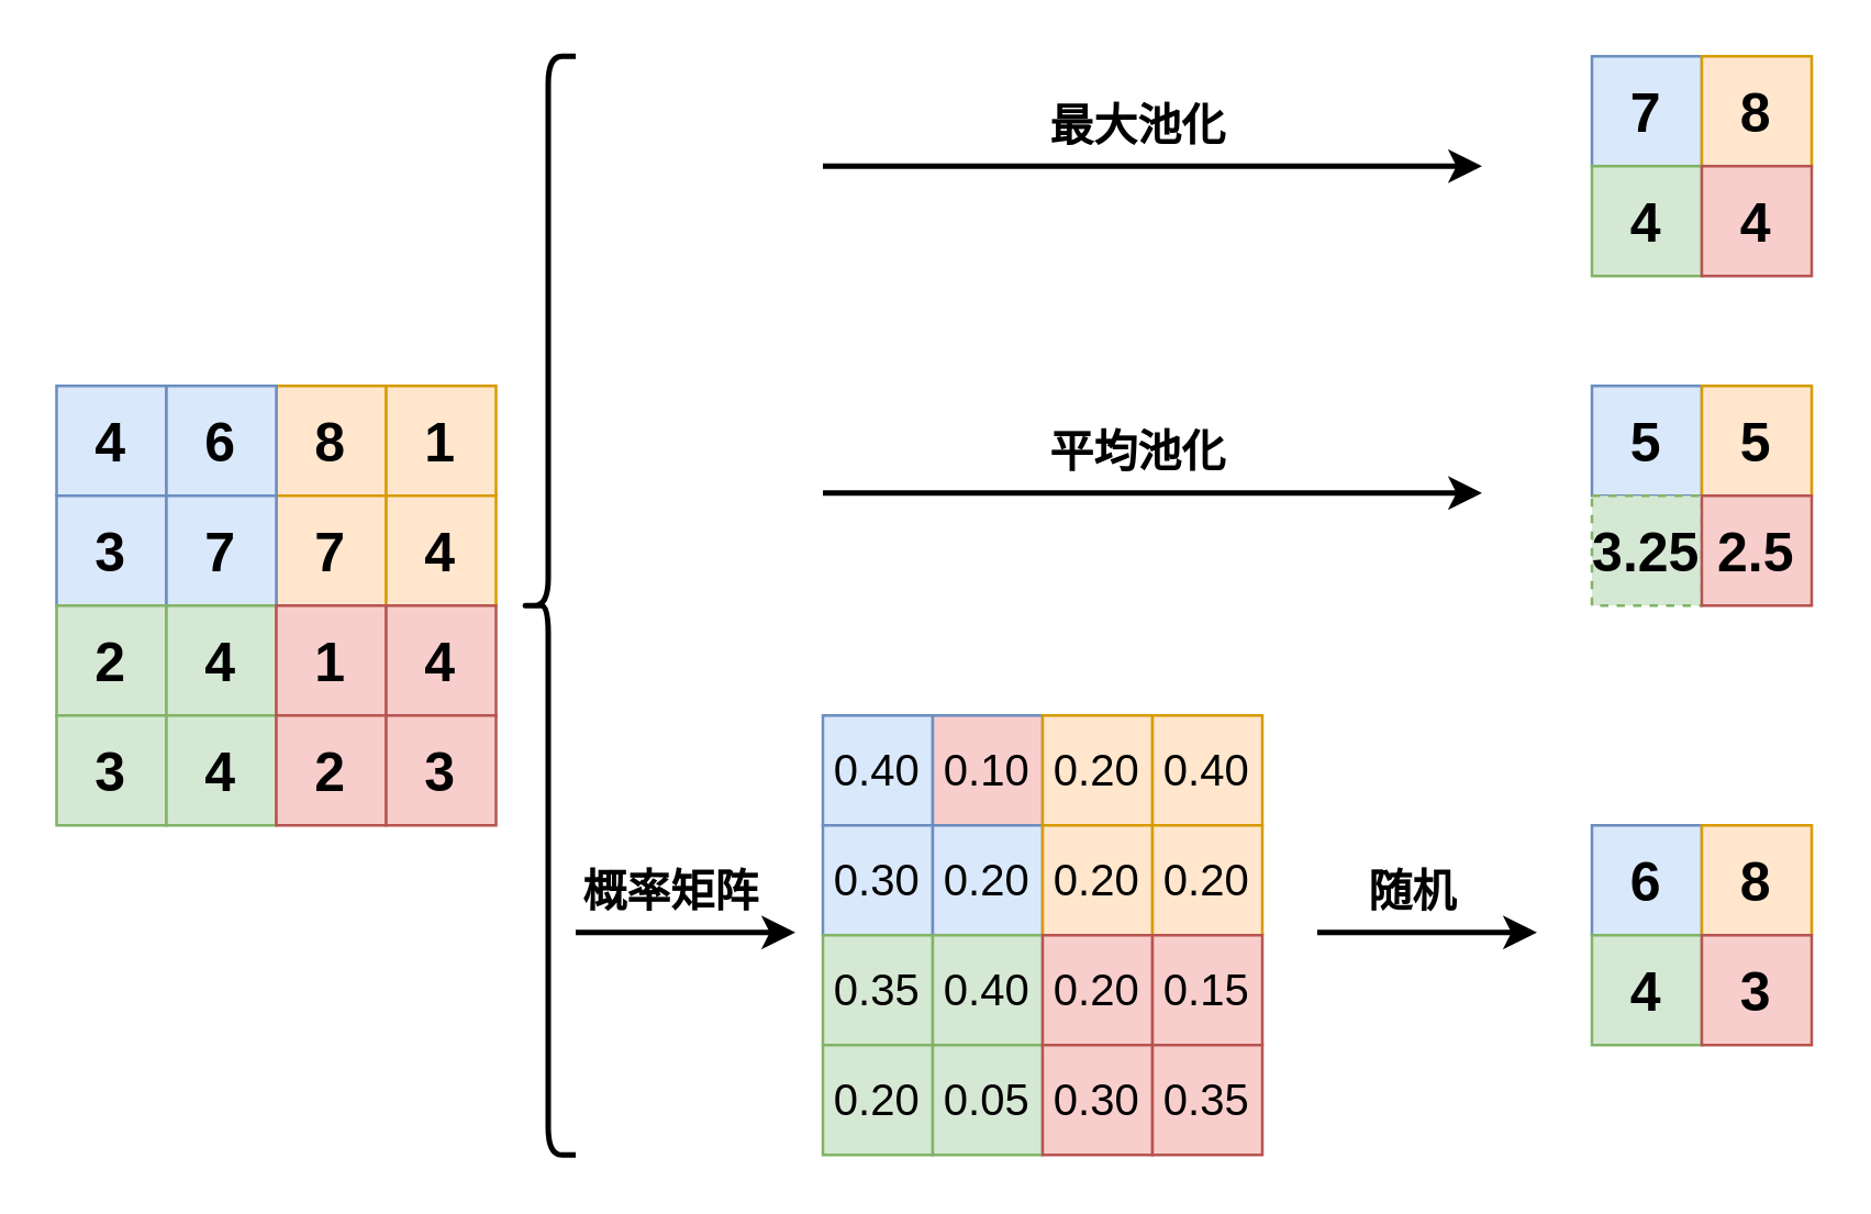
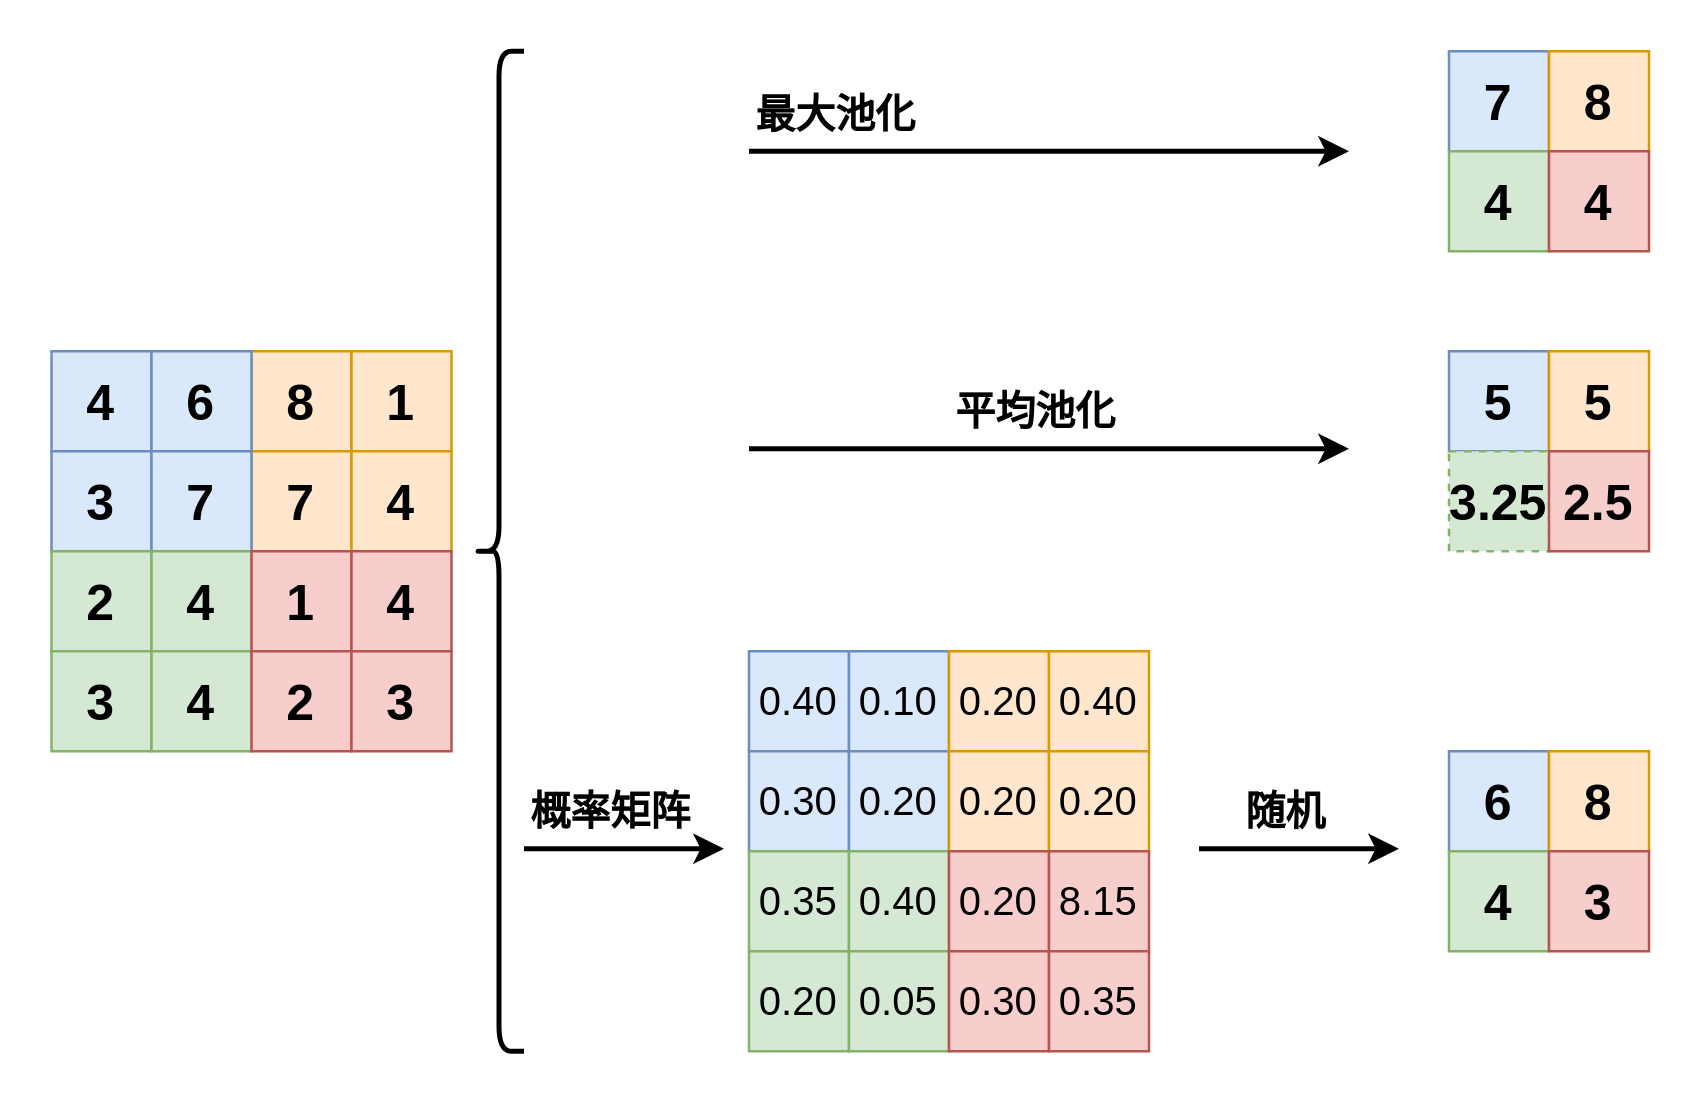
  <mxCell id="0" />
  <mxCell id="1" parent="0" />
  <mxCell id="2" value="&lt;b&gt;&lt;font style=&quot;font-size: 20px;&quot;&gt;8&lt;/font&gt;&lt;/b&gt;" style="whiteSpace=wrap;html=1;aspect=fixed;fillColor=#ffe6cc;strokeColor=#d79b00;" vertex="1" parent="1"><mxGeometry x="100" y="140" width="40" height="40" as="geometry" /></mxCell>
  <mxCell id="3" value="&lt;b&gt;&lt;font style=&quot;font-size: 20px;&quot;&gt;1&lt;/font&gt;&lt;/b&gt;" style="whiteSpace=wrap;html=1;aspect=fixed;fillColor=#ffe6cc;strokeColor=#d79b00;" vertex="1" parent="1"><mxGeometry x="140" y="140" width="40" height="40" as="geometry" /></mxCell>
  <mxCell id="4" value="&lt;b&gt;&lt;font style=&quot;font-size: 20px;&quot;&gt;7&lt;/font&gt;&lt;/b&gt;" style="whiteSpace=wrap;html=1;aspect=fixed;fillColor=#ffe6cc;strokeColor=#d79b00;" vertex="1" parent="1"><mxGeometry x="100" y="180" width="40" height="40" as="geometry" /></mxCell>
  <mxCell id="5" value="&lt;b&gt;&lt;font style=&quot;font-size: 20px;&quot;&gt;4&lt;/font&gt;&lt;/b&gt;" style="whiteSpace=wrap;html=1;aspect=fixed;fillColor=#ffe6cc;strokeColor=#d79b00;" vertex="1" parent="1"><mxGeometry x="140" y="180" width="40" height="40" as="geometry" /></mxCell>
  <mxCell id="6" value="&lt;b&gt;&lt;font style=&quot;font-size: 20px;&quot;&gt;4&lt;/font&gt;&lt;/b&gt;" style="whiteSpace=wrap;html=1;aspect=fixed;fillColor=#dae8fc;strokeColor=#6c8ebf;" vertex="1" parent="1"><mxGeometry y="140" width="40" height="40" as="geometry" x="20" /></mxCell>
  <mxCell id="7" value="&lt;b&gt;&lt;font style=&quot;font-size: 20px;&quot;&gt;6&lt;/font&gt;&lt;/b&gt;" style="whiteSpace=wrap;html=1;aspect=fixed;fillColor=#dae8fc;strokeColor=#6c8ebf;" vertex="1" parent="1"><mxGeometry x="60" y="140" width="40" height="40" as="geometry" /></mxCell>
  <mxCell id="8" value="&lt;b&gt;&lt;font style=&quot;font-size: 20px;&quot;&gt;3&lt;/font&gt;&lt;/b&gt;" style="whiteSpace=wrap;html=1;aspect=fixed;fillColor=#dae8fc;strokeColor=#6c8ebf;" vertex="1" parent="1"><mxGeometry y="180" width="40" height="40" as="geometry" x="20" /></mxCell>
  <mxCell id="9" value="&lt;b&gt;&lt;font style=&quot;font-size: 20px;&quot;&gt;7&lt;/font&gt;&lt;/b&gt;" style="whiteSpace=wrap;html=1;aspect=fixed;fillColor=#dae8fc;strokeColor=#6c8ebf;" vertex="1" parent="1"><mxGeometry x="60" y="180" width="40" height="40" as="geometry" /></mxCell>
  <mxCell id="10" value="&lt;b&gt;&lt;font style=&quot;font-size: 20px;&quot;&gt;2&lt;/font&gt;&lt;/b&gt;" style="whiteSpace=wrap;html=1;aspect=fixed;fillColor=#d5e8d4;strokeColor=#82b366;" vertex="1" parent="1"><mxGeometry y="220" width="40" height="40" as="geometry" x="20" /></mxCell>
  <mxCell id="11" value="&lt;b&gt;&lt;font style=&quot;font-size: 20px;&quot;&gt;4&lt;/font&gt;&lt;/b&gt;" style="whiteSpace=wrap;html=1;aspect=fixed;fillColor=#d5e8d4;strokeColor=#82b366;" vertex="1" parent="1"><mxGeometry x="60" y="220" width="40" height="40" as="geometry" /></mxCell>
  <mxCell id="12" value="&lt;b&gt;&lt;font style=&quot;font-size: 20px;&quot;&gt;3&lt;/font&gt;&lt;/b&gt;" style="whiteSpace=wrap;html=1;aspect=fixed;fillColor=#d5e8d4;strokeColor=#82b366;" vertex="1" parent="1"><mxGeometry y="260" width="40" height="40" as="geometry" x="20" /></mxCell>
  <mxCell id="13" value="&lt;b&gt;&lt;font style=&quot;font-size: 20px;&quot;&gt;4&lt;/font&gt;&lt;/b&gt;" style="whiteSpace=wrap;html=1;aspect=fixed;fillColor=#d5e8d4;strokeColor=#82b366;" vertex="1" parent="1"><mxGeometry x="60" y="260" width="40" height="40" as="geometry" /></mxCell>
  <mxCell id="14" value="&lt;b&gt;&lt;font style=&quot;font-size: 20px;&quot;&gt;1&lt;/font&gt;&lt;/b&gt;" style="whiteSpace=wrap;html=1;aspect=fixed;fillColor=#f8cecc;strokeColor=#b85450;" vertex="1" parent="1"><mxGeometry x="100" y="220" width="40" height="40" as="geometry" /></mxCell>
  <mxCell id="15" value="&lt;b&gt;&lt;font style=&quot;font-size: 20px;&quot;&gt;4&lt;/font&gt;&lt;/b&gt;" style="whiteSpace=wrap;html=1;aspect=fixed;fillColor=#f8cecc;strokeColor=#b85450;" vertex="1" parent="1"><mxGeometry x="140" y="220" width="40" height="40" as="geometry" /></mxCell>
  <mxCell id="16" value="&lt;b&gt;&lt;font style=&quot;font-size: 20px;&quot;&gt;2&lt;/font&gt;&lt;/b&gt;" style="whiteSpace=wrap;html=1;aspect=fixed;fillColor=#f8cecc;strokeColor=#b85450;" vertex="1" parent="1"><mxGeometry x="100" y="260" width="40" height="40" as="geometry" /></mxCell>
  <mxCell id="17" value="&lt;b&gt;&lt;font style=&quot;font-size: 20px;&quot;&gt;3&lt;/font&gt;&lt;/b&gt;" style="whiteSpace=wrap;html=1;aspect=fixed;fillColor=#f8cecc;strokeColor=#b85450;" vertex="1" parent="1"><mxGeometry x="140" y="260" width="40" height="40" as="geometry" /></mxCell>
  <mxCell id="18" value="&lt;font style=&quot;font-size: 16px;&quot;&gt;0.40&lt;/font&gt;" style="whiteSpace=wrap;html=1;aspect=fixed;fillColor=#dae8fc;strokeColor=#6c8ebf;" vertex="1" parent="1"><mxGeometry x="299" y="260" width="40" height="40" as="geometry" /></mxCell>
- <mxCell id="19" value="&lt;font style=&quot;font-size: 16px;&quot;&gt;0.10&lt;/font&gt;" style="whiteSpace=wrap;html=1;aspect=fixed;fillColor=#f8cecc;strokeColor=#6c8ebf;" vertex="1" parent="1"><mxGeometry x="339" y="260" width="40" height="40" as="geometry" /></mxCell>
+ <mxCell id="19" value="&lt;font style=&quot;font-size: 16px;&quot;&gt;0.10&lt;/font&gt;" style="whiteSpace=wrap;html=1;aspect=fixed;fillColor=#dae8fc;strokeColor=#6c8ebf;" vertex="1" parent="1"><mxGeometry x="339" y="260" width="40" height="40" as="geometry" /></mxCell>
  <mxCell id="20" value="&lt;font style=&quot;font-size: 16px;&quot;&gt;0.30&lt;/font&gt;" style="whiteSpace=wrap;html=1;aspect=fixed;fillColor=#dae8fc;strokeColor=#6c8ebf;" vertex="1" parent="1"><mxGeometry x="299" y="300" width="40" height="40" as="geometry" /></mxCell>
  <mxCell id="21" value="&lt;font style=&quot;font-size: 16px;&quot;&gt;0.20&lt;/font&gt;" style="whiteSpace=wrap;html=1;aspect=fixed;fillColor=#dae8fc;strokeColor=#6c8ebf;" vertex="1" parent="1"><mxGeometry x="339" y="300" width="40" height="40" as="geometry" /></mxCell>
  <mxCell id="22" value="&lt;font style=&quot;font-size: 16px;&quot;&gt;0.20&lt;/font&gt;" style="whiteSpace=wrap;html=1;aspect=fixed;fillColor=#ffe6cc;strokeColor=#d79b00;" vertex="1" parent="1"><mxGeometry x="379" y="260" width="40" height="40" as="geometry" /></mxCell>
  <mxCell id="23" value="&lt;font style=&quot;font-size: 16px;&quot;&gt;0.40&lt;/font&gt;" style="whiteSpace=wrap;html=1;aspect=fixed;fillColor=#ffe6cc;strokeColor=#d79b00;" vertex="1" parent="1"><mxGeometry x="419" y="260" width="40" height="40" as="geometry" /></mxCell>
  <mxCell id="24" value="&lt;font style=&quot;font-size: 16px;&quot;&gt;0.20&lt;/font&gt;" style="whiteSpace=wrap;html=1;aspect=fixed;fillColor=#ffe6cc;strokeColor=#d79b00;" vertex="1" parent="1"><mxGeometry x="379" y="300" width="40" height="40" as="geometry" /></mxCell>
  <mxCell id="25" value="&lt;font style=&quot;font-size: 16px;&quot;&gt;0.20&lt;/font&gt;" style="whiteSpace=wrap;html=1;aspect=fixed;fillColor=#ffe6cc;strokeColor=#d79b00;" vertex="1" parent="1"><mxGeometry x="419" y="300" width="40" height="40" as="geometry" /></mxCell>
  <mxCell id="26" value="&lt;font style=&quot;font-size: 16px;&quot;&gt;0.35&lt;/font&gt;" style="whiteSpace=wrap;html=1;aspect=fixed;fillColor=#d5e8d4;strokeColor=#82b366;" vertex="1" parent="1"><mxGeometry x="299" y="340" width="40" height="40" as="geometry" /></mxCell>
  <mxCell id="27" value="&lt;font style=&quot;font-size: 16px;&quot;&gt;0.40&lt;/font&gt;" style="whiteSpace=wrap;html=1;aspect=fixed;fillColor=#d5e8d4;strokeColor=#82b366;" vertex="1" parent="1"><mxGeometry x="339" y="340" width="40" height="40" as="geometry" /></mxCell>
  <mxCell id="28" value="&lt;font style=&quot;font-size: 16px;&quot;&gt;0.20&lt;/font&gt;" style="whiteSpace=wrap;html=1;aspect=fixed;fillColor=#d5e8d4;strokeColor=#82b366;" vertex="1" parent="1"><mxGeometry x="299" y="380" width="40" height="40" as="geometry" /></mxCell>
  <mxCell id="29" value="&lt;font style=&quot;font-size: 16px;&quot;&gt;0.05&lt;/font&gt;" style="whiteSpace=wrap;html=1;aspect=fixed;fillColor=#d5e8d4;strokeColor=#82b366;" vertex="1" parent="1"><mxGeometry x="339" y="380" width="40" height="40" as="geometry" /></mxCell>
  <mxCell id="30" value="&lt;font style=&quot;font-size: 16px;&quot;&gt;0.20&lt;/font&gt;" style="whiteSpace=wrap;html=1;aspect=fixed;fillColor=#f8cecc;strokeColor=#b85450;" vertex="1" parent="1"><mxGeometry x="379" y="340" width="40" height="40" as="geometry" /></mxCell>
- <mxCell id="31" value="&lt;font style=&quot;font-size: 16px;&quot;&gt;0.15&lt;/font&gt;" style="whiteSpace=wrap;html=1;aspect=fixed;fillColor=#f8cecc;strokeColor=#b85450;" vertex="1" parent="1"><mxGeometry x="419" y="340" width="40" height="40" as="geometry" /></mxCell>
+ <mxCell id="31" value="&lt;font style=&quot;font-size: 16px;&quot;&gt;8.15&lt;/font&gt;" style="whiteSpace=wrap;html=1;aspect=fixed;fillColor=#f8cecc;strokeColor=#b85450;" vertex="1" parent="1"><mxGeometry x="419" y="340" width="40" height="40" as="geometry" /></mxCell>
  <mxCell id="32" value="&lt;font style=&quot;font-size: 16px;&quot;&gt;0.30&lt;/font&gt;" style="whiteSpace=wrap;html=1;aspect=fixed;fillColor=#f8cecc;strokeColor=#b85450;" vertex="1" parent="1"><mxGeometry x="379" y="380" width="40" height="40" as="geometry" /></mxCell>
  <mxCell id="33" value="&lt;font style=&quot;font-size: 16px;&quot;&gt;0.35&lt;/font&gt;" style="whiteSpace=wrap;html=1;aspect=fixed;fillColor=#f8cecc;strokeColor=#b85450;" vertex="1" parent="1"><mxGeometry x="419" y="380" width="40" height="40" as="geometry" /></mxCell>
  <mxCell id="34" value="&lt;b&gt;&lt;font style=&quot;font-size: 20px;&quot;&gt;6&lt;/font&gt;&lt;/b&gt;" style="whiteSpace=wrap;html=1;aspect=fixed;fillColor=#dae8fc;strokeColor=#6c8ebf;" vertex="1" parent="1"><mxGeometry x="579" y="300" width="40" height="40" as="geometry" /></mxCell>
  <mxCell id="35" value="&lt;b&gt;&lt;font style=&quot;font-size: 20px;&quot;&gt;8&lt;/font&gt;&lt;/b&gt;" style="whiteSpace=wrap;html=1;aspect=fixed;fillColor=#ffe6cc;strokeColor=#d79b00;" vertex="1" parent="1"><mxGeometry x="619" y="300" width="40" height="40" as="geometry" /></mxCell>
  <mxCell id="36" value="&lt;b&gt;&lt;font style=&quot;font-size: 20px;&quot;&gt;4&lt;/font&gt;&lt;/b&gt;" style="whiteSpace=wrap;html=1;aspect=fixed;fillColor=#d5e8d4;strokeColor=#82b366;" vertex="1" parent="1"><mxGeometry x="579" y="340" width="40" height="40" as="geometry" /></mxCell>
  <mxCell id="37" value="&lt;b&gt;&lt;font style=&quot;font-size: 20px;&quot;&gt;3&lt;/font&gt;&lt;/b&gt;" style="whiteSpace=wrap;html=1;aspect=fixed;fillColor=#f8cecc;strokeColor=#b85450;" vertex="1" parent="1"><mxGeometry x="619" y="340" width="40" height="40" as="geometry" /></mxCell>
  <mxCell id="38" value="&lt;b&gt;&lt;font style=&quot;font-size: 20px;&quot;&gt;5&lt;/font&gt;&lt;/b&gt;" style="whiteSpace=wrap;html=1;aspect=fixed;fillColor=#dae8fc;strokeColor=#6c8ebf;" vertex="1" parent="1"><mxGeometry x="579" y="140" width="40" height="40" as="geometry" /></mxCell>
  <mxCell id="39" value="&lt;b&gt;&lt;font style=&quot;font-size: 20px;&quot;&gt;5&lt;/font&gt;&lt;/b&gt;" style="whiteSpace=wrap;html=1;aspect=fixed;fillColor=#ffe6cc;strokeColor=#d79b00;" vertex="1" parent="1"><mxGeometry x="619" y="140" width="40" height="40" as="geometry" /></mxCell>
  <mxCell id="40" value="&lt;span style=&quot;font-size: 20px;&quot;&gt;&lt;b&gt;3.25&lt;/b&gt;&lt;/span&gt;" style="whiteSpace=wrap;html=1;aspect=fixed;fillColor=#d5e8d4;strokeColor=#82b366;dashed=1;" vertex="1" parent="1"><mxGeometry x="579" y="180" width="40" height="40" as="geometry" /></mxCell>
  <mxCell id="41" value="&lt;b&gt;&lt;font style=&quot;font-size: 20px;&quot;&gt;2.5&lt;/font&gt;&lt;/b&gt;" style="whiteSpace=wrap;html=1;aspect=fixed;fillColor=#f8cecc;strokeColor=#b85450;" vertex="1" parent="1"><mxGeometry x="619" y="180" width="40" height="40" as="geometry" /></mxCell>
  <mxCell id="42" value="&lt;b&gt;&lt;font style=&quot;font-size: 20px;&quot;&gt;7&lt;/font&gt;&lt;/b&gt;" style="whiteSpace=wrap;html=1;aspect=fixed;fillColor=#dae8fc;strokeColor=#6c8ebf;" vertex="1" parent="1"><mxGeometry x="579" y="20" width="40" height="40" as="geometry" /></mxCell>
  <mxCell id="43" value="&lt;b&gt;&lt;font style=&quot;font-size: 20px;&quot;&gt;8&lt;/font&gt;&lt;/b&gt;" style="whiteSpace=wrap;html=1;aspect=fixed;fillColor=#ffe6cc;strokeColor=#d79b00;" vertex="1" parent="1"><mxGeometry x="619" y="20" width="40" height="40" as="geometry" /></mxCell>
  <mxCell id="44" value="&lt;b&gt;&lt;font style=&quot;font-size: 20px;&quot;&gt;4&lt;/font&gt;&lt;/b&gt;" style="whiteSpace=wrap;html=1;aspect=fixed;fillColor=#d5e8d4;strokeColor=#82b366;" vertex="1" parent="1"><mxGeometry x="579" y="60" width="40" height="40" as="geometry" /></mxCell>
  <mxCell id="45" value="&lt;b&gt;&lt;font style=&quot;font-size: 20px;&quot;&gt;4&lt;/font&gt;&lt;/b&gt;" style="whiteSpace=wrap;html=1;aspect=fixed;fillColor=#f8cecc;strokeColor=#b85450;" vertex="1" parent="1"><mxGeometry x="619" y="60" width="40" height="40" as="geometry" /></mxCell>
  <mxCell id="46" value="" style="endArrow=classic;html=1;rounded=0;strokeWidth=2;" edge="1" parent="1"><mxGeometry width="50" height="50" relative="1" as="geometry"><mxPoint x="299" y="60" as="sourcePoint" /><mxPoint x="539" y="60" as="targetPoint" /></mxGeometry></mxCell>
- <mxCell id="47" value="&lt;b&gt;&lt;font style=&quot;font-size: 16px;&quot;&gt;最大池化&lt;/font&gt;&lt;/b&gt;" style="text;html=1;strokeColor=none;fillColor=none;align=center;verticalAlign=middle;whiteSpace=wrap;rounded=0;" vertex="1" parent="1"><mxGeometry x="379" y="30" width="70" height="30" as="geometry" /></mxCell>
+ <mxCell id="47" value="&lt;b&gt;&lt;font style=&quot;font-size: 16px;&quot;&gt;最大池化&lt;/font&gt;&lt;/b&gt;" style="text;html=1;strokeColor=none;fillColor=none;align=center;verticalAlign=middle;whiteSpace=wrap;rounded=0;" vertex="1" parent="1"><mxGeometry x="299" y="30" width="70" height="30" as="geometry" /></mxCell>
  <mxCell id="48" value="" style="endArrow=classic;html=1;rounded=0;strokeWidth=2;" edge="1" parent="1"><mxGeometry width="50" height="50" relative="1" as="geometry"><mxPoint x="299" y="179" as="sourcePoint" /><mxPoint x="539" y="179" as="targetPoint" /></mxGeometry></mxCell>
  <mxCell id="49" value="&lt;b&gt;&lt;font style=&quot;font-size: 16px;&quot;&gt;平均池化&lt;/font&gt;&lt;/b&gt;" style="text;html=1;strokeColor=none;fillColor=none;align=center;verticalAlign=middle;whiteSpace=wrap;rounded=0;" vertex="1" parent="1"><mxGeometry x="379" y="149" width="70" height="30" as="geometry" /></mxCell>
  <mxCell id="50" value="" style="endArrow=classic;html=1;rounded=0;strokeWidth=2;" edge="1" parent="1"><mxGeometry width="50" height="50" relative="1" as="geometry"><mxPoint x="479" y="339" as="sourcePoint" /><mxPoint x="559" y="339" as="targetPoint" /></mxGeometry></mxCell>
  <mxCell id="51" value="&lt;b&gt;&lt;font style=&quot;font-size: 16px;&quot;&gt;随机&lt;/font&gt;&lt;/b&gt;" style="text;html=1;strokeColor=none;fillColor=none;align=center;verticalAlign=middle;whiteSpace=wrap;rounded=0;" vertex="1" parent="1"><mxGeometry x="489" y="309" width="50" height="30" as="geometry" /></mxCell>
  <mxCell id="52" value="" style="endArrow=classic;html=1;rounded=0;strokeWidth=2;exitX=0;exitY=1;exitDx=0;exitDy=0;" edge="1" parent="1" source="53"><mxGeometry width="50" height="50" relative="1" as="geometry"><mxPoint x="199" y="340" as="sourcePoint" /><mxPoint x="289" y="339" as="targetPoint" /></mxGeometry></mxCell>
  <mxCell id="53" value="&lt;b&gt;&lt;font style=&quot;font-size: 16px;&quot;&gt;概率矩阵&lt;/font&gt;&lt;/b&gt;" style="text;html=1;strokeColor=none;fillColor=none;align=center;verticalAlign=middle;whiteSpace=wrap;rounded=0;" vertex="1" parent="1"><mxGeometry x="209" y="308" width="70" height="31" as="geometry" /></mxCell>
  <mxCell id="54" value="" style="shape=curlyBracket;whiteSpace=wrap;html=1;rounded=1;labelPosition=left;verticalLabelPosition=middle;align=right;verticalAlign=middle;strokeWidth=2;" vertex="1" parent="1"><mxGeometry x="189" y="20" width="20" height="400" as="geometry" /></mxCell>
